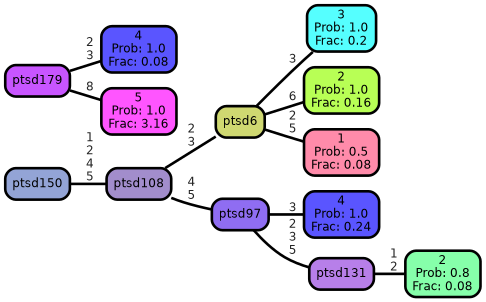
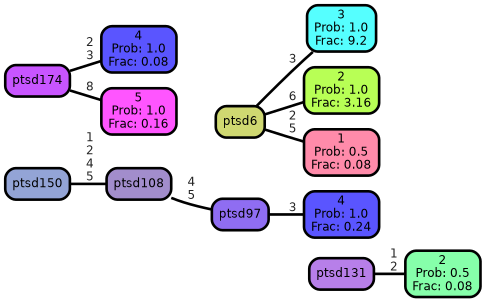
  graph {
    rankdir=LR
    ranksep="0 equally"
    splines=straight
    node [color=black fillcolor="#5a55ff" fontcolor=black fontname=helvetica penwidth=3 shape=box style="filled, rounded"]
    edge [color=black fontcolor=grey14 fontname=helvetica fontweight=bold penwidth=3]
-   n1 [fillcolor="#55ffff" label="3\nProb: 1.0\nFrac: 0.2"]
+   n1 [fillcolor="#55ffff" label="3\nProb: 1.0\nFrac: 9.2"]
    n2 [fillcolor="#93a4d6" label=ptsd150]
    n3 [fillcolor="#a28dcc" label=ptsd108]
    n4 [fillcolor="#cfd871" label=ptsd6]
    n5 [fillcolor="#8f6df2" label=ptsd97]
-   n6 [fillcolor="#b8ff55" label="2\nProb: 1.0\nFrac: 0.16"]
+   n6 [fillcolor="#b8ff55" label="2\nProb: 1.0\nFrac: 3.16"]
    n7 [fillcolor="#ff8baa" label="1\nProb: 0.5\nFrac: 0.08"]
    n8 [label="4\nProb: 1.0\nFrac: 0.24"]
    n9 [fillcolor="#b77fe9" label=ptsd131]
-   n10 [fillcolor="#86ffaa" label="2\nProb: 0.8\nFrac: 0.08"]
-   n11 [fillcolor="#c855ff" label=ptsd179]
+   n10 [fillcolor="#86ffaa" label="2\nProb: 0.5\nFrac: 0.08"]
+   n11 [fillcolor="#c855ff" label=ptsd174]
    n12 [label="4\nProb: 1.0\nFrac: 0.08"]
-   n13 [fillcolor="#ff55ff" label="5\nProb: 1.0\nFrac: 3.16"]
+   n13 [fillcolor="#ff55ff" label="5\nProb: 1.0\nFrac: 0.16"]
    subgraph sub_1 {
      rank=same
    }
    n2 -- n3 [label=" 1\n 2\n 4\n 5"]
-   n3 -- n4 [label=" 2\n 3"]
    n3 -- n5 [label=" 4\n 5"]
    n4 -- n1 [label=" 3"]
    n4 -- n6 [label=" 6"]
    n4 -- n7 [label=" 2\n 5"]
    n5 -- n8 [label=" 3"]
-   n5 -- n9 [label=" 2\n 3\n 5"]
    n9 -- n10 [label=" 1\n 2"]
    n11 -- n12 [label=" 2\n 3"]
    n11 -- n13 [label=" 8"]
  }
